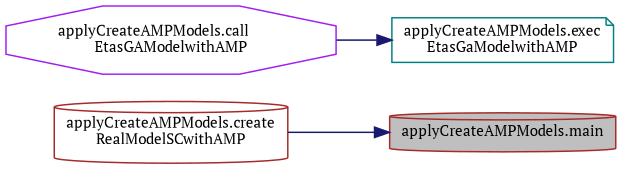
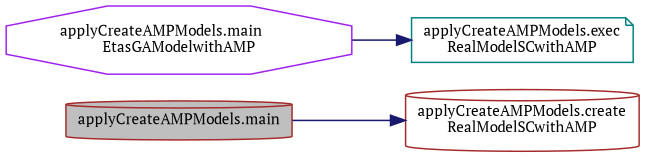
  digraph {
    fontname="PT Serif"
    rankdir=LR
    node [color=brown fillcolor=white fontname="PT Serif" fontsize=10 shape=cylinder style=filled]
    edge [color=midnightblue fontname="PT Serif" fontsize=10 labelfontname=Helvetica labelfontsize=10 style=solid]
    n1 [fillcolor=grey75 fontcolor=black height=0.2 label="applyCreateAMPModels.main" width=0.4]
    n2 [height=0.2 label="applyCreateAMPModels.create\lRealModelSCwithAMP" width=0.4]
-   n3 [color=purple height=0.2 label="applyCreateAMPModels.call\lEtasGAModelwithAMP" shape=octagon width=0.4]
-   n4 [color=teal height=0.2 label="applyCreateAMPModels.exec\lEtasGaModelwithAMP" shape=note width=0.4]
-   n2 -> n1
+   n3 [color=purple height=0.2 label="applyCreateAMPModels.main\lEtasGAModelwithAMP" shape=octagon width=0.4]
+   n4 [color=teal height=0.2 label="applyCreateAMPModels.exec\lRealModelSCwithAMP" shape=note width=0.4]
+   n1 -> n2
    n3 -> n4
  }
